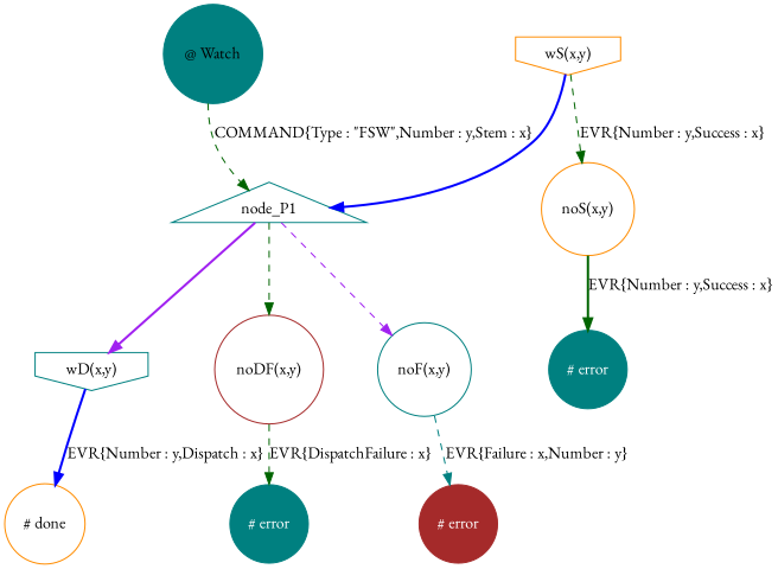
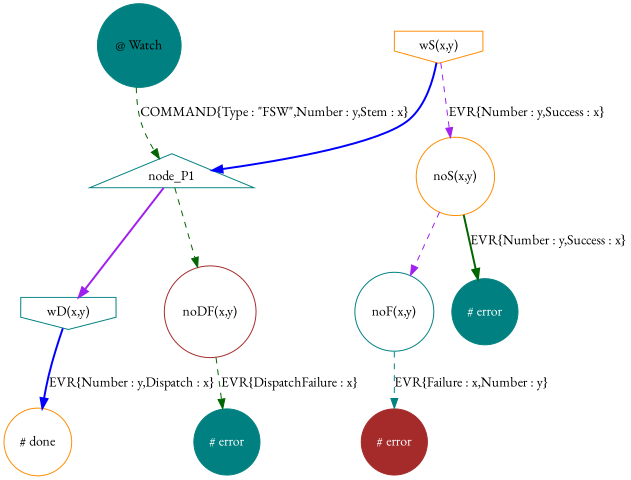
  digraph {
    fontname="EB Garamond"
    node [color=teal fontname="EB Garamond" shape=circle]
    edge [color=darkgreen fontname="EB Garamond" style=dashed]
    n1 [label="@ Watch" style=filled]
    node_P1 [shape=triangle]
    n3 [label="wD(x,y)" shape=invhouse]
    n4 [color=brown label="noDF(x,y)"]
    n5 [label="noF(x,y)"]
    n6 [color=darkorange label="# done"]
    n7 [color=darkorange label="wS(x,y)" shape=invhouse]
    n8 [color=darkorange label="noS(x,y)"]
    n9 [fontcolor=white label="# error" style=filled]
    n10 [fontcolor=white label="# error" style=filled]
    n11 [color=brown fontcolor=white label="# error" style=filled]
    n1 -> node_P1 [label="COMMAND{Type : \"FSW\",Number : y,Stem : x}"]
    node_P1 -> n3 [color=purple style=bold]
    node_P1 -> n4
-   node_P1 -> n5 [color=purple]
+   n8 -> n5 [color=purple]
    n3 -> n6 [color=blue label="EVR{Number : y,Dispatch : x}" style=bold]
    n4 -> n10 [label="EVR{DispatchFailure : x}"]
    n5 -> n11 [color=teal label="EVR{Failure : x,Number : y}"]
    n7 -> node_P1 [color=blue style=bold]
-   n7 -> n8 [label="EVR{Number : y,Success : x}"]
+   n7 -> n8 [color=purple label="EVR{Number : y,Success : x}"]
    n8 -> n9 [label="EVR{Number : y,Success : x}" style=bold]
  }
